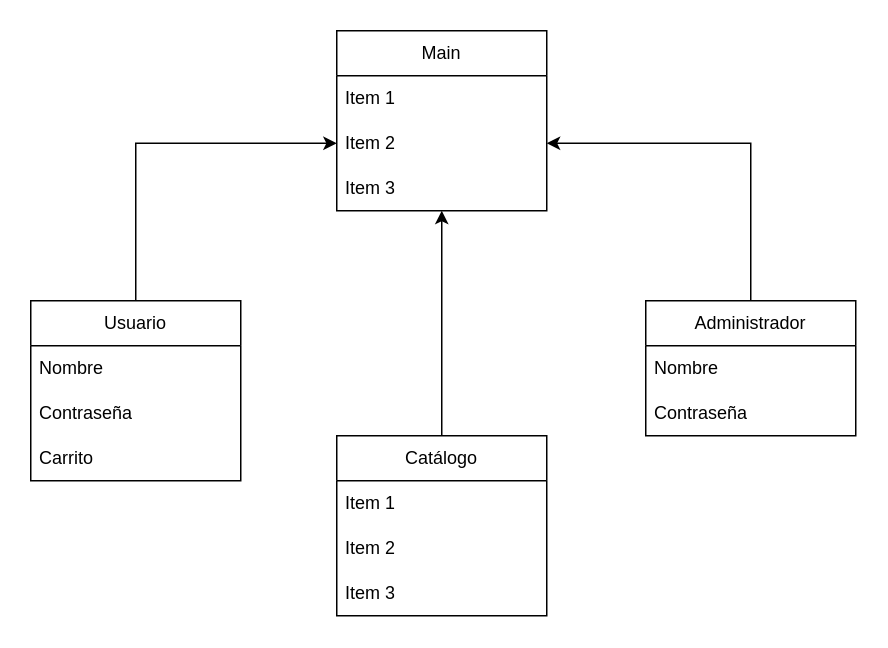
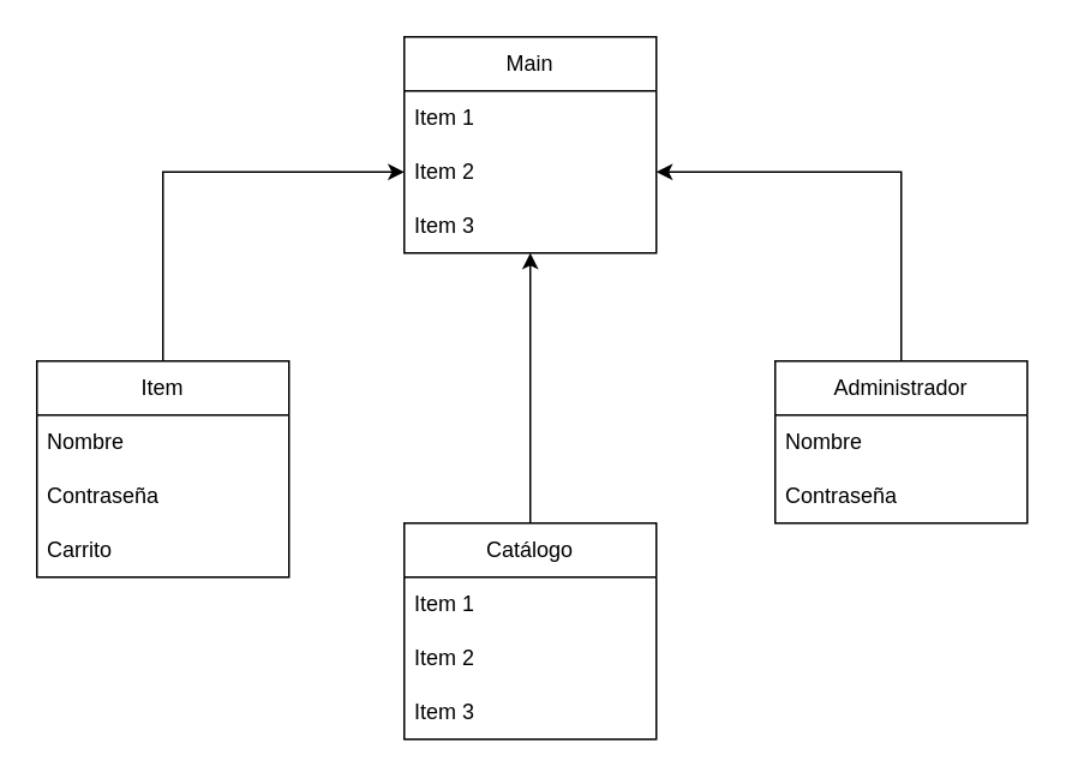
  <mxCell id="0" />
  <mxCell id="1" parent="0" />
  <mxCell id="2" value="Main" style="swimlane;fontStyle=0;childLayout=stackLayout;horizontal=1;startSize=30;horizontalStack=0;resizeParent=1;resizeParentMax=0;resizeLast=0;collapsible=1;marginBottom=0;whiteSpace=wrap;html=1;" vertex="1" parent="1"><mxGeometry x="224" y="20" width="140" height="120" as="geometry" /></mxCell>
  <mxCell id="3" value="Item 1" style="text;strokeColor=none;fillColor=none;align=left;verticalAlign=middle;spacingLeft=4;spacingRight=4;overflow=hidden;points=[[0,0.5],[1,0.5]];portConstraint=eastwest;rotatable=0;whiteSpace=wrap;html=1;" vertex="1" parent="2"><mxGeometry y="30" width="140" height="30" as="geometry" /></mxCell>
  <mxCell id="4" value="Item 2" style="text;strokeColor=none;fillColor=none;align=left;verticalAlign=middle;spacingLeft=4;spacingRight=4;overflow=hidden;points=[[0,0.5],[1,0.5]];portConstraint=eastwest;rotatable=0;whiteSpace=wrap;html=1;" vertex="1" parent="2"><mxGeometry y="60" width="140" height="30" as="geometry" /></mxCell>
  <mxCell id="5" value="Item 3" style="text;strokeColor=none;fillColor=none;align=left;verticalAlign=middle;spacingLeft=4;spacingRight=4;overflow=hidden;points=[[0,0.5],[1,0.5]];portConstraint=eastwest;rotatable=0;whiteSpace=wrap;html=1;" vertex="1" parent="2"><mxGeometry y="90" width="140" height="30" as="geometry" /></mxCell>
- <mxCell id="6" value="Usuario" style="swimlane;fontStyle=0;childLayout=stackLayout;horizontal=1;startSize=30;horizontalStack=0;resizeParent=1;resizeParentMax=0;resizeLast=0;collapsible=1;marginBottom=0;whiteSpace=wrap;html=1;" vertex="1" parent="1"><mxGeometry x="20" y="200" width="140" height="120" as="geometry" /></mxCell>
+ <mxCell id="6" value="Item" style="swimlane;fontStyle=0;childLayout=stackLayout;horizontal=1;startSize=30;horizontalStack=0;resizeParent=1;resizeParentMax=0;resizeLast=0;collapsible=1;marginBottom=0;whiteSpace=wrap;html=1;" vertex="1" parent="1"><mxGeometry x="20" y="200" width="140" height="120" as="geometry" /></mxCell>
  <mxCell id="7" value="Nombre" style="text;strokeColor=none;fillColor=none;align=left;verticalAlign=middle;spacingLeft=4;spacingRight=4;overflow=hidden;points=[[0,0.5],[1,0.5]];portConstraint=eastwest;rotatable=0;whiteSpace=wrap;html=1;" vertex="1" parent="6"><mxGeometry y="30" width="140" height="30" as="geometry" /></mxCell>
  <mxCell id="8" value="Contraseña" style="text;strokeColor=none;fillColor=none;align=left;verticalAlign=middle;spacingLeft=4;spacingRight=4;overflow=hidden;points=[[0,0.5],[1,0.5]];portConstraint=eastwest;rotatable=0;whiteSpace=wrap;html=1;" vertex="1" parent="6"><mxGeometry y="60" width="140" height="30" as="geometry" /></mxCell>
  <mxCell id="9" value="Carrito" style="text;strokeColor=none;fillColor=none;align=left;verticalAlign=middle;spacingLeft=4;spacingRight=4;overflow=hidden;points=[[0,0.5],[1,0.5]];portConstraint=eastwest;rotatable=0;whiteSpace=wrap;html=1;" vertex="1" parent="6"><mxGeometry y="90" width="140" height="30" as="geometry" /></mxCell>
  <mxCell id="10" value="Administrador" style="swimlane;fontStyle=0;childLayout=stackLayout;horizontal=1;startSize=30;horizontalStack=0;resizeParent=1;resizeParentMax=0;resizeLast=0;collapsible=1;marginBottom=0;whiteSpace=wrap;html=1;" vertex="1" parent="1"><mxGeometry x="430" y="200" width="140" height="90" as="geometry" /></mxCell>
  <mxCell id="11" value="Nombre" style="text;strokeColor=none;fillColor=none;align=left;verticalAlign=middle;spacingLeft=4;spacingRight=4;overflow=hidden;points=[[0,0.5],[1,0.5]];portConstraint=eastwest;rotatable=0;whiteSpace=wrap;html=1;" vertex="1" parent="10"><mxGeometry y="30" width="140" height="30" as="geometry" /></mxCell>
  <mxCell id="12" value="Contraseña" style="text;strokeColor=none;fillColor=none;align=left;verticalAlign=middle;spacingLeft=4;spacingRight=4;overflow=hidden;points=[[0,0.5],[1,0.5]];portConstraint=eastwest;rotatable=0;whiteSpace=wrap;html=1;" vertex="1" parent="10"><mxGeometry y="60" width="140" height="30" as="geometry" /></mxCell>
  <mxCell id="13" value="Catálogo" style="swimlane;fontStyle=0;childLayout=stackLayout;horizontal=1;startSize=30;horizontalStack=0;resizeParent=1;resizeParentMax=0;resizeLast=0;collapsible=1;marginBottom=0;whiteSpace=wrap;html=1;" vertex="1" parent="1"><mxGeometry x="224" y="290" width="140" height="120" as="geometry" /></mxCell>
  <mxCell id="14" value="Item 1" style="text;strokeColor=none;fillColor=none;align=left;verticalAlign=middle;spacingLeft=4;spacingRight=4;overflow=hidden;points=[[0,0.5],[1,0.5]];portConstraint=eastwest;rotatable=0;whiteSpace=wrap;html=1;" vertex="1" parent="13"><mxGeometry y="30" width="140" height="30" as="geometry" /></mxCell>
  <mxCell id="15" value="Item 2" style="text;strokeColor=none;fillColor=none;align=left;verticalAlign=middle;spacingLeft=4;spacingRight=4;overflow=hidden;points=[[0,0.5],[1,0.5]];portConstraint=eastwest;rotatable=0;whiteSpace=wrap;html=1;" vertex="1" parent="13"><mxGeometry y="60" width="140" height="30" as="geometry" /></mxCell>
  <mxCell id="16" value="Item 3" style="text;strokeColor=none;fillColor=none;align=left;verticalAlign=middle;spacingLeft=4;spacingRight=4;overflow=hidden;points=[[0,0.5],[1,0.5]];portConstraint=eastwest;rotatable=0;whiteSpace=wrap;html=1;" vertex="1" parent="13"><mxGeometry y="90" width="140" height="30" as="geometry" /></mxCell>
  <mxCell id="17" value="" style="endArrow=classic;html=1;rounded=0;exitX=0.5;exitY=0;exitDx=0;exitDy=0;entryX=0;entryY=0.5;entryDx=0;entryDy=0;" edge="1" parent="1" source="6" target="4"><mxGeometry width="50" height="50" relative="1" as="geometry"><mxPoint x="280" y="410" as="sourcePoint" /><mxPoint x="330" y="360" as="targetPoint" /><Array as="points"><mxPoint x="90" y="95" /></Array></mxGeometry></mxCell>
  <mxCell id="18" value="" style="endArrow=classic;html=1;rounded=0;exitX=0.5;exitY=0;exitDx=0;exitDy=0;entryX=1;entryY=0.5;entryDx=0;entryDy=0;" edge="1" parent="1" source="10" target="4"><mxGeometry width="50" height="50" relative="1" as="geometry"><mxPoint x="280" y="410" as="sourcePoint" /><mxPoint x="330" y="360" as="targetPoint" /><Array as="points"><mxPoint x="500" y="95" /></Array></mxGeometry></mxCell>
  <mxCell id="19" value="" style="endArrow=classic;html=1;rounded=0;exitX=0.5;exitY=0;exitDx=0;exitDy=0;entryX=0.5;entryY=1;entryDx=0;entryDy=0;entryPerimeter=0;" edge="1" parent="1" source="13" target="5"><mxGeometry width="50" height="50" relative="1" as="geometry"><mxPoint x="280" y="410" as="sourcePoint" /><mxPoint x="330" y="360" as="targetPoint" /></mxGeometry></mxCell>
